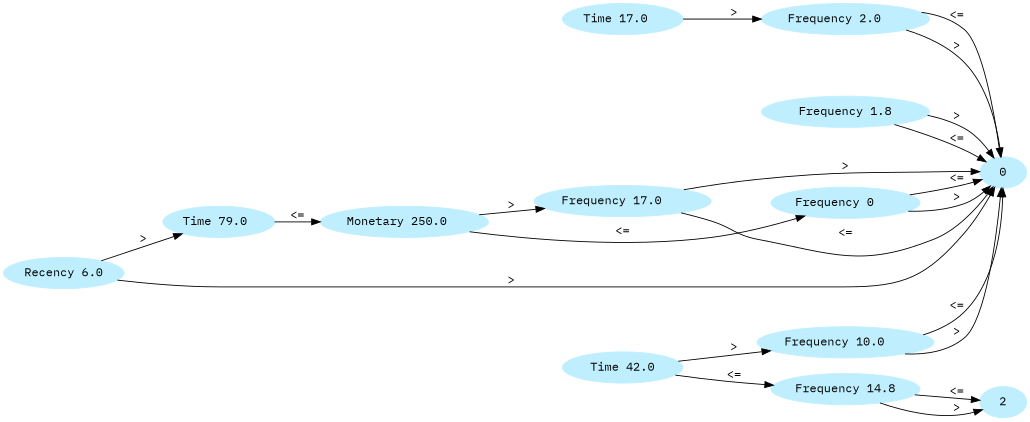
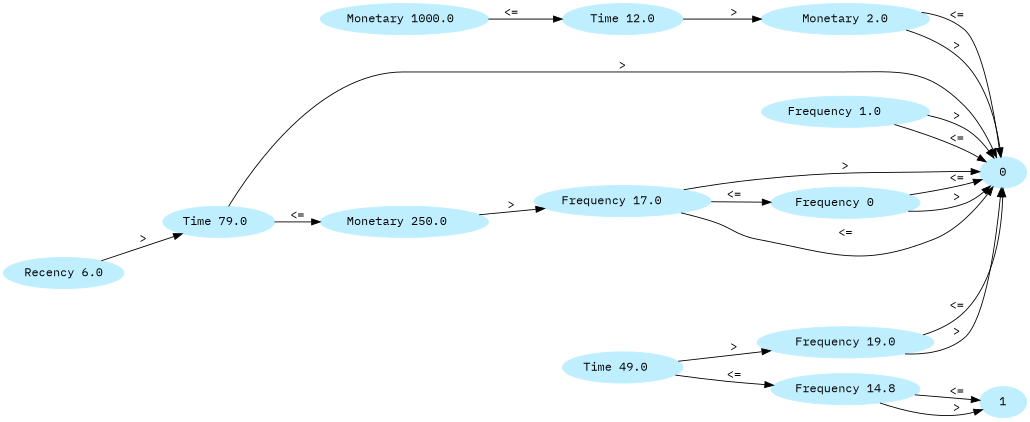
  digraph {
    fontname="IBM Plex Mono"
    rankdir=LR
    node [color=lightblue1 fontname="IBM Plex Mono" style=filled]
    edge [fontname="IBM Plex Mono"]
    "Recency 6.0"
    "Time 79.0 "
-   "Time 17.0  "
+   "Monetary 1000.0 "
+   "Time 17.0  " [label="Time 12.0"]
    "Monetary 250.0  "
    0
-   "Frequency 2.0   "
+   "Frequency 2.0   " [label="Monetary 2.0"]
    n8 [label="Frequency 14.8"]
-   "Time 49.0  " [label="Time 42.0"]
-   "Frequency 10.0   "
+   "Time 49.0  "
+   "Frequency 10.0   " [label="Frequency 19.0"]
    "Frequency 0   "
    "Frequency 17.0   "
-   "Frequency 1.0   " [label="Frequency 1.8"]
-   1 [label=2]
+   "Frequency 1.0   "
+   1
    "Recency 6.0" -> "Time 79.0 " [label=">"]
    "Time 79.0 " -> "Monetary 250.0  " [label="<="]
-   "Recency 6.0" -> 0 [label=">"]
+   "Time 79.0 " -> 0 [label=">"]
+   "Monetary 1000.0 " -> "Time 17.0  " [label="<="]
    "Time 17.0  " -> "Frequency 2.0   " [label=">"]
-   "Monetary 250.0  " -> "Frequency 0   " [label="<="]
+   "Frequency 17.0   " -> "Frequency 0   " [label="<="]
    "Monetary 250.0  " -> "Frequency 17.0   " [label=">"]
    "Frequency 2.0   " -> 0 [label="<="]
    "Frequency 2.0   " -> 0 [label=">"]
    n8 -> 1 [label="<="]
    n8 -> 1 [label=">"]
    "Time 49.0  " -> n8 [label="<="]
    "Time 49.0  " -> "Frequency 10.0   " [label=">"]
    "Frequency 10.0   " -> 0 [label="<="]
    "Frequency 10.0   " -> 0 [label=">"]
    "Frequency 0   " -> 0 [label="<="]
    "Frequency 0   " -> 0 [label=">"]
    "Frequency 17.0   " -> 0 [label="<="]
    "Frequency 17.0   " -> 0 [label=">"]
    "Frequency 1.0   " -> 0 [label="<="]
    "Frequency 1.0   " -> 0 [label=">"]
  }
